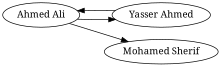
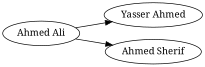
  digraph {
    fontname="Noto Serif"
    rankdir=LR
    node [fontname="Noto Serif"]
    edge [fontname="Noto Serif"]
    "Ahmed Ali"
    "Yasser Ahmed"
-   "Mohamed Sherif"
+   "Mohamed Sherif" [label="Ahmed Sherif"]
    "Ahmed Ali" -> "Yasser Ahmed"
    "Ahmed Ali" -> "Mohamed Sherif"
-   "Yasser Ahmed" -> "Ahmed Ali"
  }
